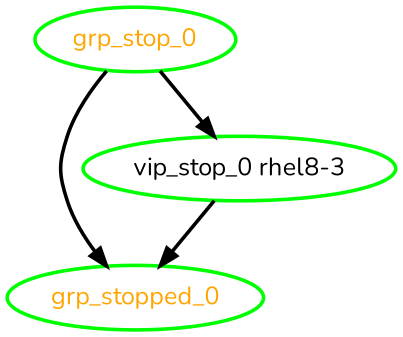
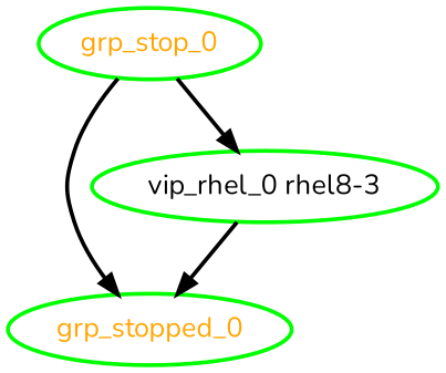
  digraph {
    fontname=Nunito
    node [color=green fontcolor=orange style=bold fontname=Nunito]
    edge [style=bold fontname=Nunito]
    grp_stop_0
    grp_stopped_0
-   "vip_stop_0 rhel8-3" [fontcolor=black]
+   "vip_stop_0 rhel8-3" [fontcolor=black label="vip_rhel_0 rhel8-3"]
    grp_stop_0 -> grp_stopped_0
    grp_stop_0 -> "vip_stop_0 rhel8-3"
    "vip_stop_0 rhel8-3" -> grp_stopped_0
  }
